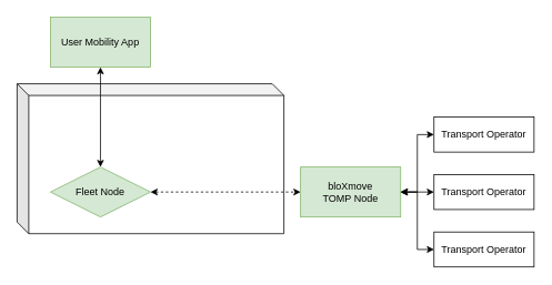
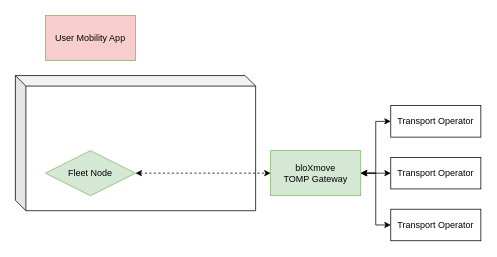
  <mxCell id="0" />
  <mxCell id="1" parent="0" />
  <mxCell id="2" value="" style="shape=cube;whiteSpace=wrap;html=1;boundedLbl=1;backgroundOutline=1;darkOpacity=0.05;darkOpacity2=0.1;size=14;" vertex="1" parent="1"><mxGeometry x="20" y="100" width="320" height="180" as="geometry" /></mxCell>
  <mxCell id="3" style="edgeStyle=orthogonalEdgeStyle;rounded=0;orthogonalLoop=1;jettySize=auto;html=1;startArrow=classic;startFill=1;dashed=1;" edge="1" parent="1" source="5" target="7"><mxGeometry relative="1" as="geometry" /></mxCell>
- <mxCell id="4" style="edgeStyle=orthogonalEdgeStyle;rounded=0;orthogonalLoop=1;jettySize=auto;html=1;entryX=0.5;entryY=1;entryDx=0;entryDy=0;startArrow=classic;startFill=1;" edge="1" parent="1" source="5" target="6"><mxGeometry relative="1" as="geometry" /></mxCell>
  <mxCell id="5" value="Fleet Node" style="rhombus;whiteSpace=wrap;html=1;fillColor=#d5e8d4;strokeColor=#82b366;" vertex="1" parent="1"><mxGeometry x="60" y="200" width="120" height="60" as="geometry" /></mxCell>
- <mxCell id="6" value="User Mobility App" style="rounded=0;whiteSpace=wrap;html=1;fillColor=#d5e8d4;strokeColor=#82b366;" vertex="1" parent="1"><mxGeometry x="60" y="20" width="120" height="60" as="geometry" /></mxCell>
- <mxCell id="7" value="bloXmove&lt;br&gt;TOMP Node" style="rounded=0;whiteSpace=wrap;html=1;fillColor=#d5e8d4;strokeColor=#82b366;" vertex="1" parent="1"><mxGeometry x="360" y="200" width="120" height="60" as="geometry" /></mxCell>
+ <mxCell id="6" value="User Mobility App" style="rounded=0;whiteSpace=wrap;html=1;fillColor=#f8cecc;strokeColor=#82b366;" vertex="1" parent="1"><mxGeometry x="60" y="20" width="120" height="60" as="geometry" /></mxCell>
+ <mxCell id="7" value="bloXmove&lt;br&gt;TOMP Gateway" style="rounded=0;whiteSpace=wrap;html=1;fillColor=#d5e8d4;strokeColor=#82b366;" vertex="1" parent="1"><mxGeometry x="360" y="200" width="120" height="60" as="geometry" /></mxCell>
  <mxCell id="8" style="edgeStyle=orthogonalEdgeStyle;rounded=0;orthogonalLoop=1;jettySize=auto;html=1;entryX=1;entryY=0.5;entryDx=0;entryDy=0;startArrow=classic;startFill=1;" edge="1" parent="1" source="9" target="7"><mxGeometry relative="1" as="geometry" /></mxCell>
  <mxCell id="9" value="Transport Operator" style="rounded=0;whiteSpace=wrap;html=1;" vertex="1" parent="1"><mxGeometry x="520" y="140" width="120" height="42" as="geometry" /></mxCell>
  <mxCell id="10" style="edgeStyle=orthogonalEdgeStyle;rounded=0;orthogonalLoop=1;jettySize=auto;html=1;startArrow=classic;startFill=1;" edge="1" parent="1" source="11"><mxGeometry relative="1" as="geometry"><mxPoint x="480" y="230" as="targetPoint" /></mxGeometry></mxCell>
  <mxCell id="11" value="Transport Operator" style="rounded=0;whiteSpace=wrap;html=1;" vertex="1" parent="1"><mxGeometry x="520" y="209" width="120" height="42" as="geometry" /></mxCell>
  <mxCell id="12" style="edgeStyle=orthogonalEdgeStyle;rounded=0;orthogonalLoop=1;jettySize=auto;html=1;entryX=1;entryY=0.5;entryDx=0;entryDy=0;startArrow=classic;startFill=1;" edge="1" parent="1" source="13" target="7"><mxGeometry relative="1" as="geometry" /></mxCell>
  <mxCell id="13" value="Transport Operator" style="rounded=0;whiteSpace=wrap;html=1;" vertex="1" parent="1"><mxGeometry x="520" y="278" width="120" height="42" as="geometry" /></mxCell>
